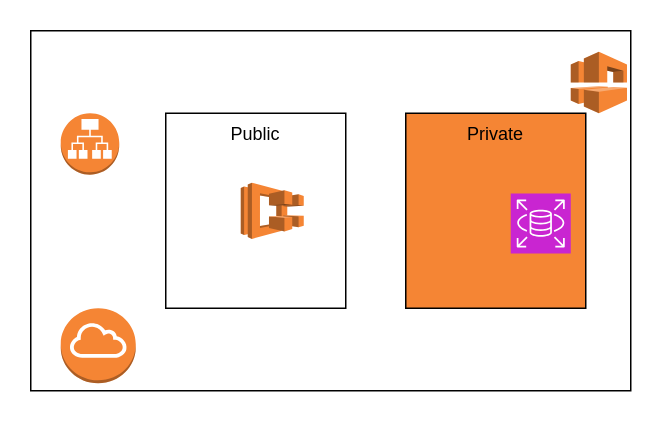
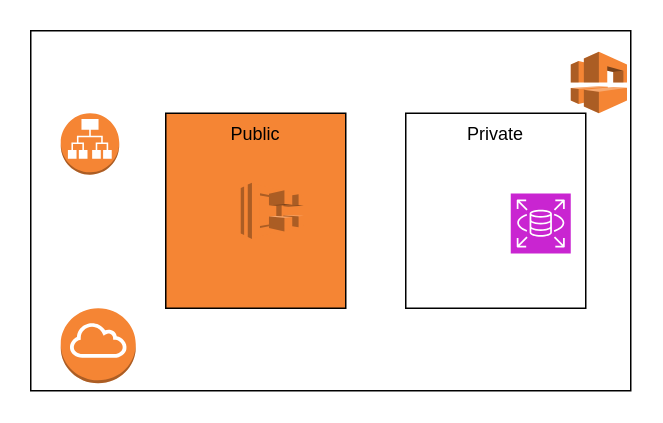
  <mxCell id="0" />
  <mxCell id="1" parent="0" />
  <mxCell id="2" value="" style="rounded=0;whiteSpace=wrap;html=1;" vertex="1" parent="1"><mxGeometry x="20" y="20" width="400" height="240" as="geometry" /></mxCell>
  <mxCell id="3" value="" style="outlineConnect=0;dashed=0;verticalLabelPosition=bottom;verticalAlign=top;align=center;html=1;shape=mxgraph.aws3.vpc;fillColor=#F58534;gradientColor=none;" vertex="1" parent="1"><mxGeometry x="380" y="34" width="37.5" height="41" as="geometry" /></mxCell>
- <mxCell id="4" value="Private" style="rounded=0;whiteSpace=wrap;html=1;verticalAlign=top;fillColor=#f58534;" vertex="1" parent="1"><mxGeometry x="270" y="75" width="120" height="130" as="geometry" /></mxCell>
- <mxCell id="5" value="Public" style="rounded=0;whiteSpace=wrap;html=1;verticalAlign=top;" vertex="1" parent="1"><mxGeometry x="110" y="75" width="120" height="130" as="geometry" /></mxCell>
+ <mxCell id="4" value="Private" style="rounded=0;whiteSpace=wrap;html=1;verticalAlign=top;" vertex="1" parent="1"><mxGeometry x="270" y="75" width="120" height="130" as="geometry" /></mxCell>
+ <mxCell id="5" value="Public" style="rounded=0;whiteSpace=wrap;html=1;verticalAlign=top;fillColor=#f58534;" vertex="1" parent="1"><mxGeometry x="110" y="75" width="120" height="130" as="geometry" /></mxCell>
  <mxCell id="6" value="" style="outlineConnect=0;dashed=0;verticalLabelPosition=bottom;verticalAlign=top;align=center;html=1;shape=mxgraph.aws3.application_load_balancer;fillColor=#F58534;gradientColor=none;textShadow=0;" vertex="1" parent="1"><mxGeometry x="40" y="75" width="39" height="41" as="geometry" /></mxCell>
  <mxCell id="7" value="" style="sketch=0;points=[[0,0,0],[0.25,0,0],[0.5,0,0],[0.75,0,0],[1,0,0],[0,1,0],[0.25,1,0],[0.5,1,0],[0.75,1,0],[1,1,0],[0,0.25,0],[0,0.5,0],[0,0.75,0],[1,0.25,0],[1,0.5,0],[1,0.75,0]];outlineConnect=0;fontColor=#232F3E;fillColor=#C925D1;strokeColor=#ffffff;dashed=0;verticalLabelPosition=bottom;verticalAlign=top;align=center;html=1;fontSize=12;fontStyle=0;aspect=fixed;shape=mxgraph.aws4.resourceIcon;resIcon=mxgraph.aws4.rds;" vertex="1" parent="1"><mxGeometry x="340" y="128.5" width="40" height="40" as="geometry" /></mxCell>
  <mxCell id="8" value="" style="outlineConnect=0;dashed=0;verticalLabelPosition=bottom;verticalAlign=top;align=center;html=1;shape=mxgraph.aws3.internet_gateway;fillColor=#F58534;gradientColor=none;" vertex="1" parent="1"><mxGeometry x="40" y="205" width="50" height="50" as="geometry" /></mxCell>
  <mxCell id="9" value="" style="outlineConnect=0;dashed=0;verticalLabelPosition=bottom;verticalAlign=top;align=center;html=1;shape=mxgraph.aws3.ecs;fillColor=#F58534;gradientColor=none;" vertex="1" parent="1"><mxGeometry x="160" y="121.25" width="42" height="37.5" as="geometry" /></mxCell>
